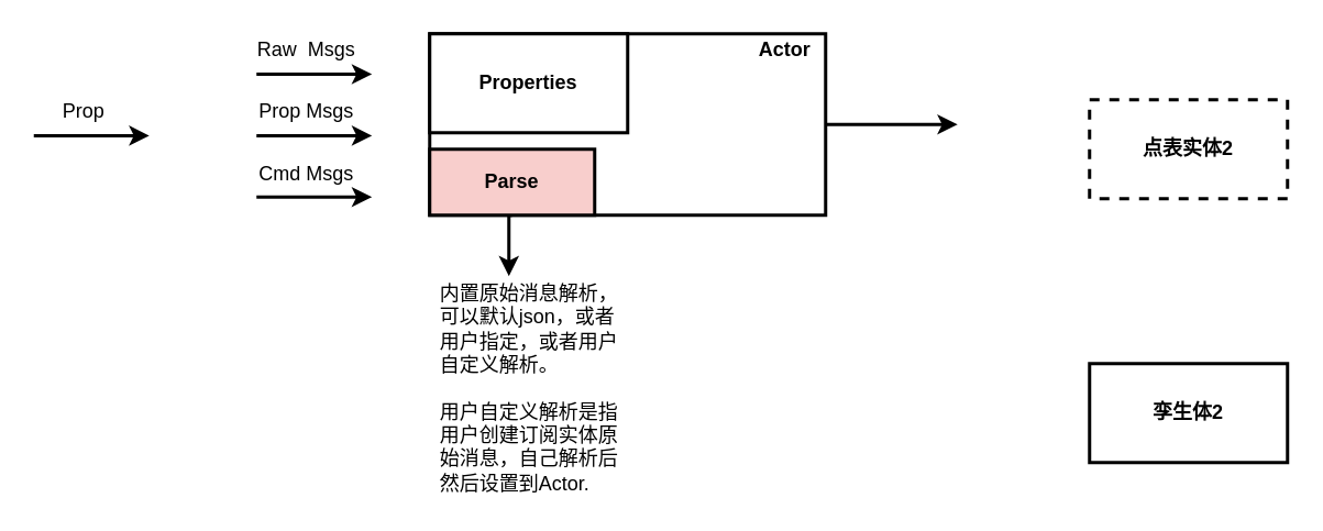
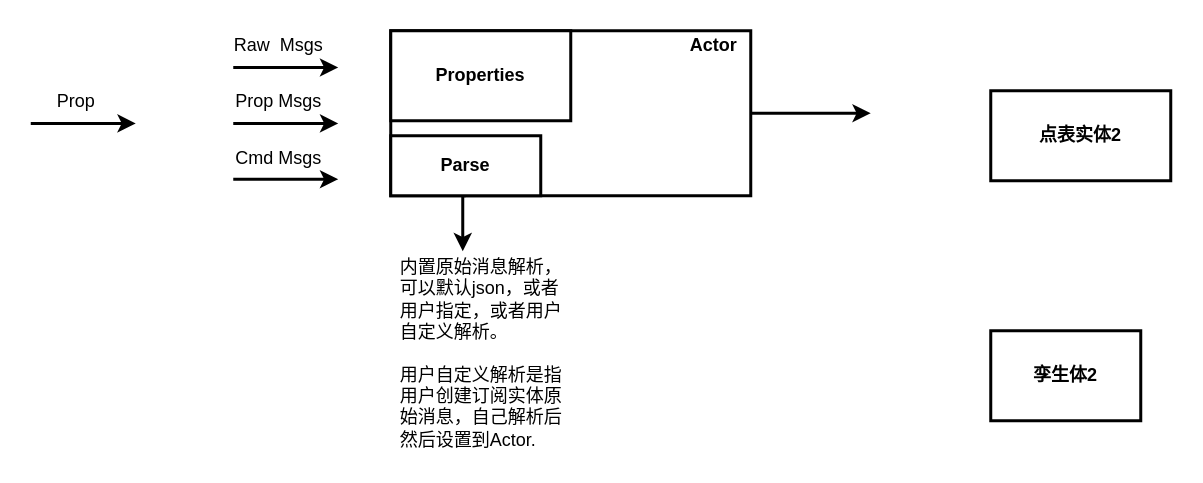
  <mxCell id="0" />
  <mxCell id="1" parent="0" />
  <mxCell id="2" style="edgeStyle=orthogonalEdgeStyle;rounded=0;orthogonalLoop=1;jettySize=auto;html=1;exitX=1;exitY=0.5;exitDx=0;exitDy=0;strokeColor=#000000;strokeWidth=2;" edge="1" parent="1" source="3"><mxGeometry relative="1" as="geometry"><mxPoint x="580" y="75" as="targetPoint" /></mxGeometry></mxCell>
  <mxCell id="3" value="" style="rounded=0;whiteSpace=wrap;html=1;fillColor=#FFFFFF;strokeColor=#000000;strokeWidth=2;" vertex="1" parent="1"><mxGeometry x="260" y="20" width="240" height="110" as="geometry" /></mxCell>
  <mxCell id="4" value="" style="endArrow=classic;html=1;startArrow=none;" edge="1" parent="1" source="23"><mxGeometry width="50" height="50" relative="1" as="geometry"><mxPoint x="300" y="80" as="sourcePoint" /><mxPoint x="350" y="30" as="targetPoint" /></mxGeometry></mxCell>
  <mxCell id="5" value="" style="group" vertex="1" connectable="0" parent="1"><mxGeometry x="20" y="57.25" width="70" height="24.5" as="geometry" /></mxCell>
  <mxCell id="6" value="" style="endArrow=classic;html=1;strokeWidth=2;strokeColor=#000000;" edge="1" parent="5"><mxGeometry width="50" height="50" relative="1" as="geometry"><mxPoint y="24.5" as="sourcePoint" /><mxPoint x="70" y="24.5" as="targetPoint" /></mxGeometry></mxCell>
  <mxCell id="7" value="&lt;font color=&quot;#000000&quot;&gt;Prop&lt;/font&gt;" style="text;html=1;align=center;verticalAlign=middle;resizable=0;points=[];autosize=1;strokeColor=none;" vertex="1" parent="5"><mxGeometry width="60" height="20" as="geometry" /></mxCell>
  <mxCell id="8" value="" style="group" vertex="1" connectable="0" parent="1"><mxGeometry x="155" y="20" width="70" height="24.5" as="geometry" /></mxCell>
  <mxCell id="9" value="" style="endArrow=classic;html=1;strokeWidth=2;strokeColor=#000000;" edge="1" parent="8"><mxGeometry width="50" height="50" relative="1" as="geometry"><mxPoint y="24.5" as="sourcePoint" /><mxPoint x="70" y="24.5" as="targetPoint" /></mxGeometry></mxCell>
  <mxCell id="10" value="&lt;font color=&quot;#000000&quot;&gt;Raw&amp;nbsp; Msgs&lt;/font&gt;" style="text;html=1;align=center;verticalAlign=middle;resizable=0;points=[];autosize=1;strokeColor=none;" vertex="1" parent="8"><mxGeometry x="-5" width="70" height="20" as="geometry" /></mxCell>
  <mxCell id="11" value="" style="group" vertex="1" connectable="0" parent="1"><mxGeometry x="155" y="57.25" width="70" height="24.5" as="geometry" /></mxCell>
  <mxCell id="12" value="" style="endArrow=classic;html=1;strokeWidth=2;strokeColor=#000000;" edge="1" parent="11"><mxGeometry width="50" height="50" relative="1" as="geometry"><mxPoint y="24.5" as="sourcePoint" /><mxPoint x="70" y="24.5" as="targetPoint" /></mxGeometry></mxCell>
  <mxCell id="13" value="&lt;font color=&quot;#000000&quot;&gt;Prop Msgs&lt;/font&gt;" style="text;html=1;align=center;verticalAlign=middle;resizable=0;points=[];autosize=1;strokeColor=none;" vertex="1" parent="11"><mxGeometry x="-5" width="70" height="20" as="geometry" /></mxCell>
  <mxCell id="14" value="" style="group" vertex="1" connectable="0" parent="1"><mxGeometry x="155" y="94.5" width="70" height="24.5" as="geometry" /></mxCell>
  <mxCell id="15" value="" style="endArrow=classic;html=1;strokeWidth=2;strokeColor=#000000;" edge="1" parent="14"><mxGeometry width="50" height="50" relative="1" as="geometry"><mxPoint y="24.5" as="sourcePoint" /><mxPoint x="70" y="24.5" as="targetPoint" /></mxGeometry></mxCell>
  <mxCell id="16" value="&lt;font color=&quot;#000000&quot;&gt;Cmd Msgs&lt;/font&gt;" style="text;html=1;align=center;verticalAlign=middle;resizable=0;points=[];autosize=1;strokeColor=none;" vertex="1" parent="14"><mxGeometry x="-5" width="70" height="20" as="geometry" /></mxCell>
  <mxCell id="17" style="edgeStyle=orthogonalEdgeStyle;rounded=0;orthogonalLoop=1;jettySize=auto;html=1;exitX=0.5;exitY=1;exitDx=0;exitDy=0;entryX=0.4;entryY=-0.023;entryDx=0;entryDy=0;entryPerimeter=0;strokeColor=#000000;strokeWidth=2;" edge="1" parent="1" source="18" target="20"><mxGeometry relative="1" as="geometry" /></mxCell>
- <mxCell id="18" value="&lt;b&gt;&lt;font color=&quot;#000000&quot;&gt;Parse&lt;/font&gt;&lt;/b&gt;" style="rounded=0;whiteSpace=wrap;html=1;strokeColor=#000000;strokeWidth=2;fillColor=#f8cecc;" vertex="1" parent="1"><mxGeometry x="260" y="90" width="100" height="40" as="geometry" /></mxCell>
+ <mxCell id="18" value="&lt;b&gt;&lt;font color=&quot;#000000&quot;&gt;Parse&lt;/font&gt;&lt;/b&gt;" style="rounded=0;whiteSpace=wrap;html=1;strokeColor=#000000;strokeWidth=2;fillColor=#FFFFFF;" vertex="1" parent="1"><mxGeometry x="260" y="90" width="100" height="40" as="geometry" /></mxCell>
  <mxCell id="19" value="&lt;b&gt;&lt;font color=&quot;#000000&quot;&gt;Actor&lt;/font&gt;&lt;/b&gt;" style="text;html=1;align=center;verticalAlign=middle;resizable=0;points=[];autosize=1;strokeColor=none;" vertex="1" parent="1"><mxGeometry x="450" y="20" width="50" height="20" as="geometry" /></mxCell>
  <mxCell id="20" value="&lt;font color=&quot;#000000&quot;&gt;内置原始消息解析，&lt;br&gt;&lt;div style=&quot;text-align: left&quot;&gt;&lt;span&gt;可以默认json，或者&lt;/span&gt;&lt;/div&gt;&lt;div style=&quot;text-align: left&quot;&gt;&lt;span&gt;用户指定，或者用户&lt;/span&gt;&lt;/div&gt;&lt;div style=&quot;text-align: left&quot;&gt;&lt;span&gt;自&lt;/span&gt;&lt;span&gt;定义解析。&lt;/span&gt;&lt;/div&gt;&lt;div style=&quot;text-align: left&quot;&gt;&lt;span&gt;&lt;br&gt;&lt;/span&gt;&lt;/div&gt;&lt;div style=&quot;text-align: left&quot;&gt;&lt;span&gt;用户自定义解析是指&lt;/span&gt;&lt;/div&gt;&lt;div style=&quot;text-align: left&quot;&gt;&lt;span&gt;用户创建订阅实体原&lt;/span&gt;&lt;/div&gt;&lt;div style=&quot;text-align: left&quot;&gt;&lt;span&gt;始&lt;/span&gt;&lt;span&gt;消息，自己解析后&lt;/span&gt;&lt;/div&gt;&lt;div style=&quot;text-align: left&quot;&gt;&lt;span&gt;然&lt;/span&gt;&lt;span&gt;后设置到Actor.&lt;/span&gt;&lt;/div&gt;&lt;/font&gt;" style="text;html=1;align=center;verticalAlign=middle;resizable=0;points=[];autosize=1;strokeColor=none;" vertex="1" parent="1"><mxGeometry x="260" y="170" width="120" height="130" as="geometry" /></mxCell>
- <mxCell id="21" value="&lt;b style=&quot;color: rgb(0 , 0 , 0)&quot;&gt;孪生体2&lt;/b&gt;" style="rounded=0;whiteSpace=wrap;html=1;strokeColor=#000000;strokeWidth=2;fillColor=#FFFFFF;" vertex="1" parent="1"><mxGeometry x="660" y="220" width="120" height="60" as="geometry" /></mxCell>
- <mxCell id="22" value="&lt;b&gt;&lt;font color=&quot;#000000&quot;&gt;点表&lt;/font&gt;&lt;/b&gt;&lt;b&gt;&lt;font color=&quot;#000000&quot;&gt;实体2&lt;/font&gt;&lt;/b&gt;" style="rounded=0;whiteSpace=wrap;html=1;strokeColor=#000000;strokeWidth=2;fillColor=#FFFFFF;dashed=1;" vertex="1" parent="1"><mxGeometry x="660" y="60" width="120" height="60" as="geometry" /></mxCell>
+ <mxCell id="21" value="&lt;b style=&quot;color: rgb(0 , 0 , 0)&quot;&gt;孪生体2&lt;/b&gt;" style="rounded=0;whiteSpace=wrap;html=1;strokeColor=#000000;strokeWidth=2;fillColor=#FFFFFF;" vertex="1" parent="1"><mxGeometry x="660" y="220" width="100" height="60" as="geometry" /></mxCell>
+ <mxCell id="22" value="&lt;b&gt;&lt;font color=&quot;#000000&quot;&gt;点表&lt;/font&gt;&lt;/b&gt;&lt;b&gt;&lt;font color=&quot;#000000&quot;&gt;实体2&lt;/font&gt;&lt;/b&gt;" style="rounded=0;whiteSpace=wrap;html=1;strokeColor=#000000;strokeWidth=2;fillColor=#FFFFFF;" vertex="1" parent="1"><mxGeometry x="660" y="60" width="120" height="60" as="geometry" /></mxCell>
  <mxCell id="23" value="&lt;b&gt;&lt;font color=&quot;#000000&quot;&gt;Properties&lt;/font&gt;&lt;/b&gt;" style="rounded=0;whiteSpace=wrap;html=1;strokeColor=#000000;strokeWidth=2;fillColor=#FFFFFF;" vertex="1" parent="1"><mxGeometry x="260" y="20" width="120" height="60" as="geometry" /></mxCell>
  <mxCell id="24" value="" style="endArrow=none;html=1;" edge="1" parent="1" target="23"><mxGeometry width="50" height="50" relative="1" as="geometry"><mxPoint x="300" y="80" as="sourcePoint" /><mxPoint x="350" y="30" as="targetPoint" /></mxGeometry></mxCell>
